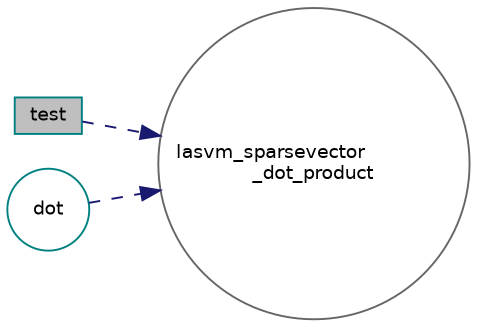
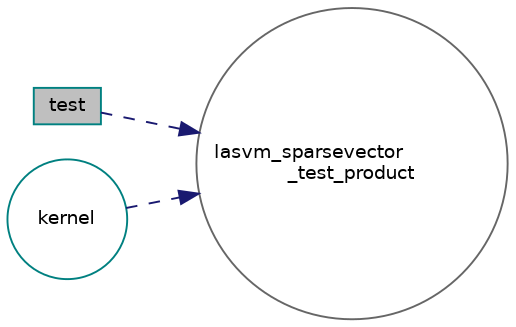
  digraph {
    rankdir=LR
    node [color=teal fillcolor=white fontname=Helvetica fontsize=10 shape=circle style=filled]
    edge [color=midnightblue fontname=Helvetica fontsize=10 labelfontname=Helvetica labelfontsize=10 style=dashed]
    n1 [fillcolor=grey75 fontcolor=black height=0.2 label=test shape=box width=0.4]
-   n2 [color=gray40 height=0.2 label="lasvm_sparsevector\l_dot_product" width=0.4]
-   n3 [height=0.2 label=dot width=0.4]
+   n2 [color=gray40 height=0.2 label="lasvm_sparsevector\l_test_product" width=0.4]
+   n3 [height=0.2 label=kernel width=0.4]
    n1 -> n2
    n3 -> n2
  }
